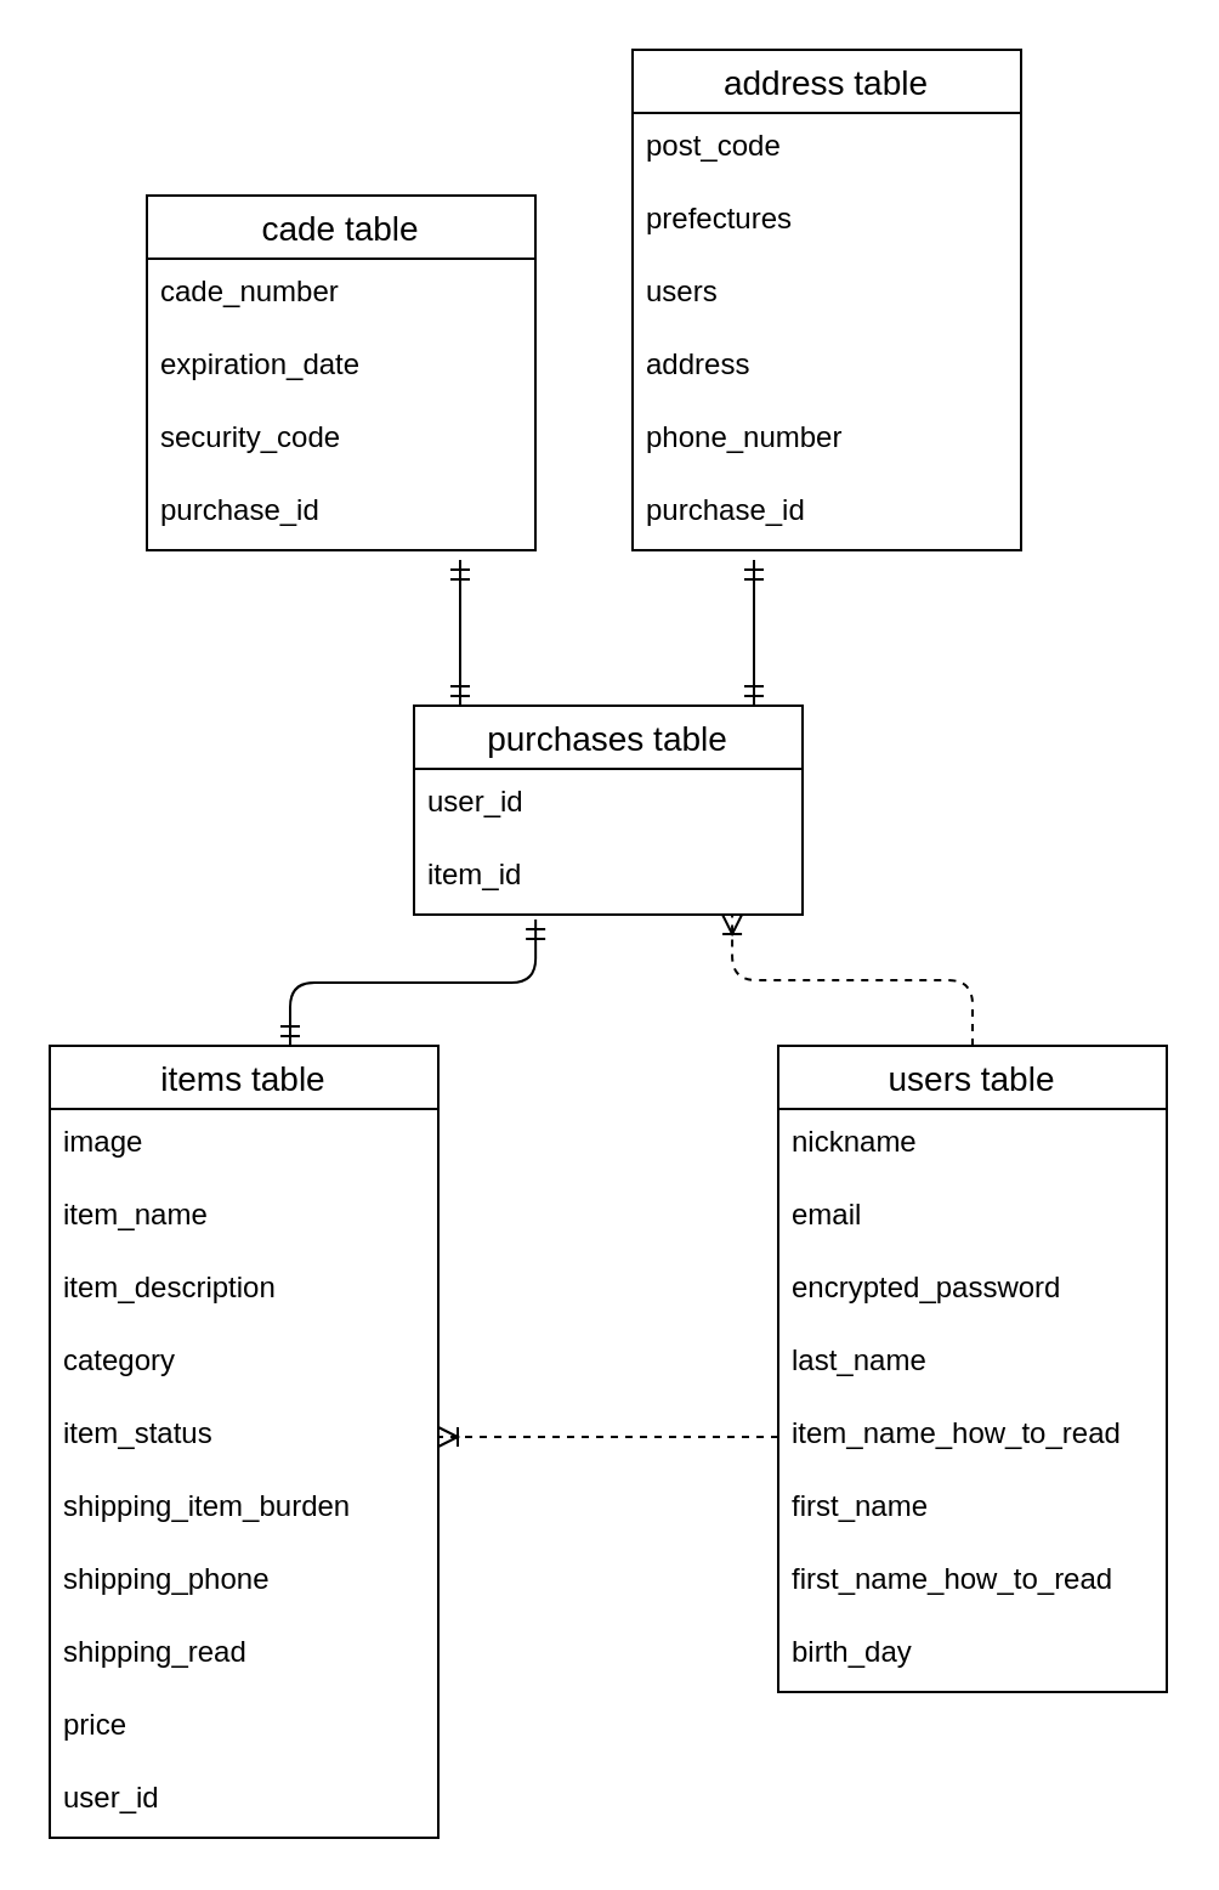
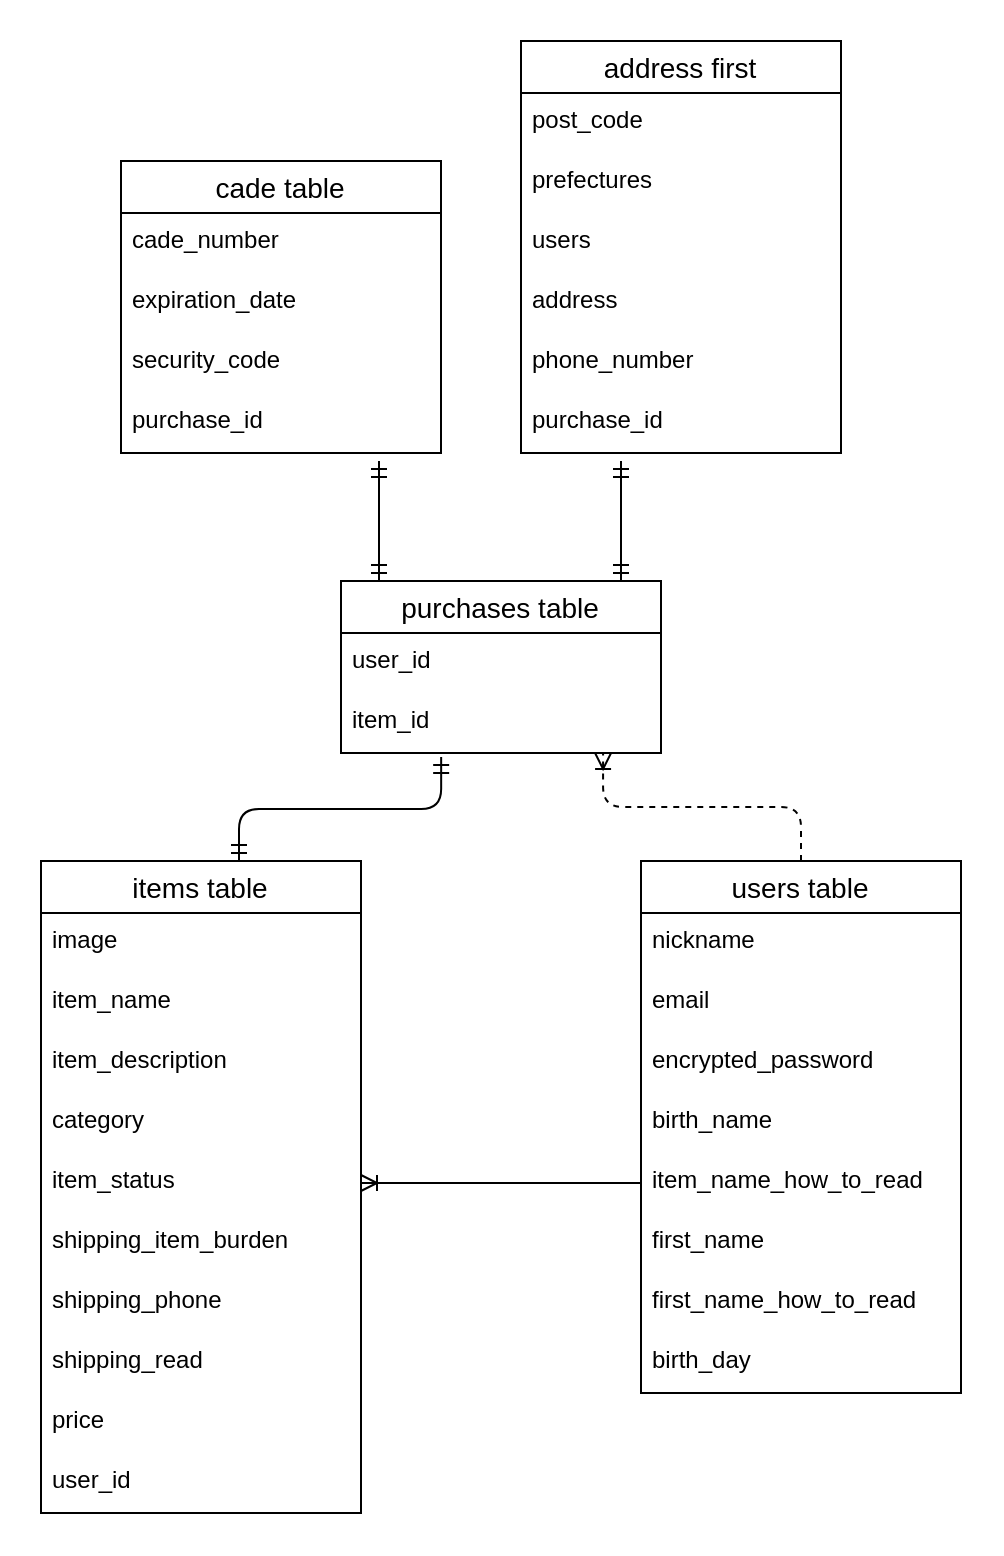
  <mxCell id="0" />
  <mxCell id="1" parent="0" />
  <mxCell id="2" value="users table" style="swimlane;fontStyle=0;childLayout=stackLayout;horizontal=1;startSize=26;horizontalStack=0;resizeParent=1;resizeParentMax=0;resizeLast=0;collapsible=1;marginBottom=0;align=center;fontSize=14;" parent="1" vertex="1"><mxGeometry x="320" y="430" width="160" height="266" as="geometry" /></mxCell>
  <mxCell id="3" value="nickname" style="text;strokeColor=none;fillColor=none;spacingLeft=4;spacingRight=4;overflow=hidden;rotatable=0;points=[[0,0.5],[1,0.5]];portConstraint=eastwest;fontSize=12;" parent="2" vertex="1"><mxGeometry y="26" width="160" height="30" as="geometry" /></mxCell>
  <mxCell id="4" value="email" style="text;strokeColor=none;fillColor=none;spacingLeft=4;spacingRight=4;overflow=hidden;rotatable=0;points=[[0,0.5],[1,0.5]];portConstraint=eastwest;fontSize=12;" parent="2" vertex="1"><mxGeometry y="56" width="160" height="30" as="geometry" /></mxCell>
  <mxCell id="5" value="encrypted_password" style="text;strokeColor=none;fillColor=none;spacingLeft=4;spacingRight=4;overflow=hidden;rotatable=0;points=[[0,0.5],[1,0.5]];portConstraint=eastwest;fontSize=12;" parent="2" vertex="1"><mxGeometry y="86" width="160" height="30" as="geometry" /></mxCell>
- <mxCell id="6" value="last_name" style="text;strokeColor=none;fillColor=none;spacingLeft=4;spacingRight=4;overflow=hidden;rotatable=0;points=[[0,0.5],[1,0.5]];portConstraint=eastwest;fontSize=12;" parent="2" vertex="1"><mxGeometry y="116" width="160" height="30" as="geometry" /></mxCell>
+ <mxCell id="6" value="birth_name" style="text;strokeColor=none;fillColor=none;spacingLeft=4;spacingRight=4;overflow=hidden;rotatable=0;points=[[0,0.5],[1,0.5]];portConstraint=eastwest;fontSize=12;" parent="2" vertex="1"><mxGeometry y="116" width="160" height="30" as="geometry" /></mxCell>
  <mxCell id="7" value="item_name_how_to_read" style="text;strokeColor=none;fillColor=none;spacingLeft=4;spacingRight=4;overflow=hidden;rotatable=0;points=[[0,0.5],[1,0.5]];portConstraint=eastwest;fontSize=12;" parent="2" vertex="1"><mxGeometry y="146" width="160" height="30" as="geometry" /></mxCell>
  <mxCell id="8" value="first_name" style="text;strokeColor=none;fillColor=none;spacingLeft=4;spacingRight=4;overflow=hidden;rotatable=0;points=[[0,0.5],[1,0.5]];portConstraint=eastwest;fontSize=12;" parent="2" vertex="1"><mxGeometry y="176" width="160" height="30" as="geometry" /></mxCell>
  <mxCell id="9" value="first_name_how_to_read" style="text;strokeColor=none;fillColor=none;spacingLeft=4;spacingRight=4;overflow=hidden;rotatable=0;points=[[0,0.5],[1,0.5]];portConstraint=eastwest;fontSize=12;" parent="2" vertex="1"><mxGeometry y="206" width="160" height="30" as="geometry" /></mxCell>
  <mxCell id="10" value="birth_day" style="text;strokeColor=none;fillColor=none;spacingLeft=4;spacingRight=4;overflow=hidden;rotatable=0;points=[[0,0.5],[1,0.5]];portConstraint=eastwest;fontSize=12;" parent="2" vertex="1"><mxGeometry y="236" width="160" height="30" as="geometry" /></mxCell>
  <mxCell id="11" value="items table" style="swimlane;fontStyle=0;childLayout=stackLayout;horizontal=1;startSize=26;horizontalStack=0;resizeParent=1;resizeParentMax=0;resizeLast=0;collapsible=1;marginBottom=0;align=center;fontSize=14;" parent="1" vertex="1"><mxGeometry x="20" y="430" width="160" height="326" as="geometry" /></mxCell>
  <mxCell id="12" value="image" style="text;strokeColor=none;fillColor=none;spacingLeft=4;spacingRight=4;overflow=hidden;rotatable=0;points=[[0,0.5],[1,0.5]];portConstraint=eastwest;fontSize=12;" parent="11" vertex="1"><mxGeometry y="26" width="160" height="30" as="geometry" /></mxCell>
  <mxCell id="13" value="item_name" style="text;strokeColor=none;fillColor=none;spacingLeft=4;spacingRight=4;overflow=hidden;rotatable=0;points=[[0,0.5],[1,0.5]];portConstraint=eastwest;fontSize=12;" parent="11" vertex="1"><mxGeometry y="56" width="160" height="30" as="geometry" /></mxCell>
  <mxCell id="14" value="item_description" style="text;strokeColor=none;fillColor=none;spacingLeft=4;spacingRight=4;overflow=hidden;rotatable=0;points=[[0,0.5],[1,0.5]];portConstraint=eastwest;fontSize=12;" parent="11" vertex="1"><mxGeometry y="86" width="160" height="30" as="geometry" /></mxCell>
  <mxCell id="15" value="category" style="text;strokeColor=none;fillColor=none;spacingLeft=4;spacingRight=4;overflow=hidden;rotatable=0;points=[[0,0.5],[1,0.5]];portConstraint=eastwest;fontSize=12;" parent="11" vertex="1"><mxGeometry y="116" width="160" height="30" as="geometry" /></mxCell>
  <mxCell id="16" value="item_status" style="text;strokeColor=none;fillColor=none;spacingLeft=4;spacingRight=4;overflow=hidden;rotatable=0;points=[[0,0.5],[1,0.5]];portConstraint=eastwest;fontSize=12;" parent="11" vertex="1"><mxGeometry y="146" width="160" height="30" as="geometry" /></mxCell>
  <mxCell id="17" value="shipping_item_burden" style="text;strokeColor=none;fillColor=none;spacingLeft=4;spacingRight=4;overflow=hidden;rotatable=0;points=[[0,0.5],[1,0.5]];portConstraint=eastwest;fontSize=12;" parent="11" vertex="1"><mxGeometry y="176" width="160" height="30" as="geometry" /></mxCell>
  <mxCell id="18" value="shipping_phone" style="text;strokeColor=none;fillColor=none;spacingLeft=4;spacingRight=4;overflow=hidden;rotatable=0;points=[[0,0.5],[1,0.5]];portConstraint=eastwest;fontSize=12;" parent="11" vertex="1"><mxGeometry y="206" width="160" height="30" as="geometry" /></mxCell>
  <mxCell id="19" value="shipping_read" style="text;strokeColor=none;fillColor=none;spacingLeft=4;spacingRight=4;overflow=hidden;rotatable=0;points=[[0,0.5],[1,0.5]];portConstraint=eastwest;fontSize=12;" parent="11" vertex="1"><mxGeometry y="236" width="160" height="30" as="geometry" /></mxCell>
  <mxCell id="20" value="price" style="text;strokeColor=none;fillColor=none;spacingLeft=4;spacingRight=4;overflow=hidden;rotatable=0;points=[[0,0.5],[1,0.5]];portConstraint=eastwest;fontSize=12;" parent="11" vertex="1"><mxGeometry y="266" width="160" height="30" as="geometry" /></mxCell>
  <mxCell id="21" value="user_id" style="text;strokeColor=none;fillColor=none;spacingLeft=4;spacingRight=4;overflow=hidden;rotatable=0;points=[[0,0.5],[1,0.5]];portConstraint=eastwest;fontSize=12;" parent="11" vertex="1"><mxGeometry y="296" width="160" height="30" as="geometry" /></mxCell>
- <mxCell id="22" value="address table" style="swimlane;fontStyle=0;childLayout=stackLayout;horizontal=1;startSize=26;horizontalStack=0;resizeParent=1;resizeParentMax=0;resizeLast=0;collapsible=1;marginBottom=0;align=center;fontSize=14;" parent="1" vertex="1"><mxGeometry x="260" y="20" width="160" height="206" as="geometry" /></mxCell>
+ <mxCell id="22" value="address first" style="swimlane;fontStyle=0;childLayout=stackLayout;horizontal=1;startSize=26;horizontalStack=0;resizeParent=1;resizeParentMax=0;resizeLast=0;collapsible=1;marginBottom=0;align=center;fontSize=14;" parent="1" vertex="1"><mxGeometry x="260" y="20" width="160" height="206" as="geometry" /></mxCell>
  <mxCell id="23" value="post_code" style="text;strokeColor=none;fillColor=none;spacingLeft=4;spacingRight=4;overflow=hidden;rotatable=0;points=[[0,0.5],[1,0.5]];portConstraint=eastwest;fontSize=12;" parent="22" vertex="1"><mxGeometry y="26" width="160" height="30" as="geometry" /></mxCell>
  <mxCell id="24" value="prefectures" style="text;strokeColor=none;fillColor=none;spacingLeft=4;spacingRight=4;overflow=hidden;rotatable=0;points=[[0,0.5],[1,0.5]];portConstraint=eastwest;fontSize=12;" parent="22" vertex="1"><mxGeometry y="56" width="160" height="30" as="geometry" /></mxCell>
  <mxCell id="25" value="users" style="text;strokeColor=none;fillColor=none;spacingLeft=4;spacingRight=4;overflow=hidden;rotatable=0;points=[[0,0.5],[1,0.5]];portConstraint=eastwest;fontSize=12;" parent="22" vertex="1"><mxGeometry y="86" width="160" height="30" as="geometry" /></mxCell>
  <mxCell id="26" value="address" style="text;strokeColor=none;fillColor=none;spacingLeft=4;spacingRight=4;overflow=hidden;rotatable=0;points=[[0,0.5],[1,0.5]];portConstraint=eastwest;fontSize=12;" parent="22" vertex="1"><mxGeometry y="116" width="160" height="30" as="geometry" /></mxCell>
  <mxCell id="27" value="phone_number" style="text;strokeColor=none;fillColor=none;spacingLeft=4;spacingRight=4;overflow=hidden;rotatable=0;points=[[0,0.5],[1,0.5]];portConstraint=eastwest;fontSize=12;" parent="22" vertex="1"><mxGeometry y="146" width="160" height="30" as="geometry" /></mxCell>
  <mxCell id="28" value="purchase_id" style="text;strokeColor=none;fillColor=none;spacingLeft=4;spacingRight=4;overflow=hidden;rotatable=0;points=[[0,0.5],[1,0.5]];portConstraint=eastwest;fontSize=12;" parent="22" vertex="1"><mxGeometry y="176" width="160" height="30" as="geometry" /></mxCell>
  <mxCell id="29" value="cade table" style="swimlane;fontStyle=0;childLayout=stackLayout;horizontal=1;startSize=26;horizontalStack=0;resizeParent=1;resizeParentMax=0;resizeLast=0;collapsible=1;marginBottom=0;align=center;fontSize=14;" vertex="1" parent="1"><mxGeometry x="60" y="80" width="160" height="146" as="geometry" /></mxCell>
  <mxCell id="30" value="cade_number" style="text;strokeColor=none;fillColor=none;spacingLeft=4;spacingRight=4;overflow=hidden;rotatable=0;points=[[0,0.5],[1,0.5]];portConstraint=eastwest;fontSize=12;" vertex="1" parent="29"><mxGeometry y="26" width="160" height="30" as="geometry" /></mxCell>
  <mxCell id="31" value="expiration_date" style="text;strokeColor=none;fillColor=none;spacingLeft=4;spacingRight=4;overflow=hidden;rotatable=0;points=[[0,0.5],[1,0.5]];portConstraint=eastwest;fontSize=12;" vertex="1" parent="29"><mxGeometry y="56" width="160" height="30" as="geometry" /></mxCell>
  <mxCell id="32" value="security_code" style="text;strokeColor=none;fillColor=none;spacingLeft=4;spacingRight=4;overflow=hidden;rotatable=0;points=[[0,0.5],[1,0.5]];portConstraint=eastwest;fontSize=12;" vertex="1" parent="29"><mxGeometry y="86" width="160" height="30" as="geometry" /></mxCell>
  <mxCell id="33" value="purchase_id" style="text;strokeColor=none;fillColor=none;spacingLeft=4;spacingRight=4;overflow=hidden;rotatable=0;points=[[0,0.5],[1,0.5]];portConstraint=eastwest;fontSize=12;" vertex="1" parent="29"><mxGeometry y="116" width="160" height="30" as="geometry" /></mxCell>
  <mxCell id="34" value="purchases table" style="swimlane;fontStyle=0;childLayout=stackLayout;horizontal=1;startSize=26;horizontalStack=0;resizeParent=1;resizeParentMax=0;resizeLast=0;collapsible=1;marginBottom=0;align=center;fontSize=14;" vertex="1" parent="1"><mxGeometry x="170" y="290" width="160" height="86" as="geometry" /></mxCell>
  <mxCell id="35" value="user_id" style="text;strokeColor=none;fillColor=none;spacingLeft=4;spacingRight=4;overflow=hidden;rotatable=0;points=[[0,0.5],[1,0.5]];portConstraint=eastwest;fontSize=12;" vertex="1" parent="34"><mxGeometry y="26" width="160" height="30" as="geometry" /></mxCell>
  <mxCell id="36" value="item_id" style="text;strokeColor=none;fillColor=none;spacingLeft=4;spacingRight=4;overflow=hidden;rotatable=0;points=[[0,0.5],[1,0.5]];portConstraint=eastwest;fontSize=12;" vertex="1" parent="34"><mxGeometry y="56" width="160" height="30" as="geometry" /></mxCell>
- <mxCell id="37" value="" style="fontSize=12;html=1;endArrow=ERoneToMany;exitX=0;exitY=0.5;exitDx=0;exitDy=0;entryX=1;entryY=0.5;entryDx=0;entryDy=0;dashed=1;" edge="1" parent="1" source="7" target="16"><mxGeometry width="100" height="100" relative="1" as="geometry"><mxPoint x="200" y="604" as="sourcePoint" /><mxPoint x="200" y="504" as="targetPoint" /></mxGeometry></mxCell>
+ <mxCell id="37" value="" style="fontSize=12;html=1;endArrow=ERoneToMany;exitX=0;exitY=0.5;exitDx=0;exitDy=0;entryX=1;entryY=0.5;entryDx=0;entryDy=0;" edge="1" parent="1" source="7" target="16"><mxGeometry width="100" height="100" relative="1" as="geometry"><mxPoint x="200" y="604" as="sourcePoint" /><mxPoint x="200" y="504" as="targetPoint" /></mxGeometry></mxCell>
  <mxCell id="38" value="" style="edgeStyle=elbowEdgeStyle;fontSize=12;html=1;endArrow=ERoneToMany;elbow=vertical;exitX=0.5;exitY=0;exitDx=0;exitDy=0;entryX=0.819;entryY=1;entryDx=0;entryDy=0;entryPerimeter=0;dashed=1;" edge="1" parent="1" source="2" target="36"><mxGeometry width="100" height="100" relative="1" as="geometry"><mxPoint x="370" y="400" as="sourcePoint" /><mxPoint x="300" y="370" as="targetPoint" /></mxGeometry></mxCell>
  <mxCell id="39" value="" style="edgeStyle=elbowEdgeStyle;fontSize=12;html=1;endArrow=ERmandOne;startArrow=ERmandOne;elbow=vertical;entryX=0.313;entryY=1.067;entryDx=0;entryDy=0;entryPerimeter=0;" edge="1" parent="1" target="36"><mxGeometry width="100" height="100" relative="1" as="geometry"><mxPoint x="119" y="430" as="sourcePoint" /><mxPoint x="230" y="310" as="targetPoint" /></mxGeometry></mxCell>
  <mxCell id="40" value="" style="fontSize=12;html=1;endArrow=ERmandOne;startArrow=ERmandOne;" edge="1" parent="1"><mxGeometry width="100" height="100" relative="1" as="geometry"><mxPoint x="189" y="290" as="sourcePoint" /><mxPoint x="189" y="230" as="targetPoint" /></mxGeometry></mxCell>
  <mxCell id="41" value="" style="fontSize=12;html=1;endArrow=ERmandOne;startArrow=ERmandOne;" edge="1" parent="1"><mxGeometry width="100" height="100" relative="1" as="geometry"><mxPoint x="310" y="290" as="sourcePoint" /><mxPoint x="310" y="230" as="targetPoint" /></mxGeometry></mxCell>
